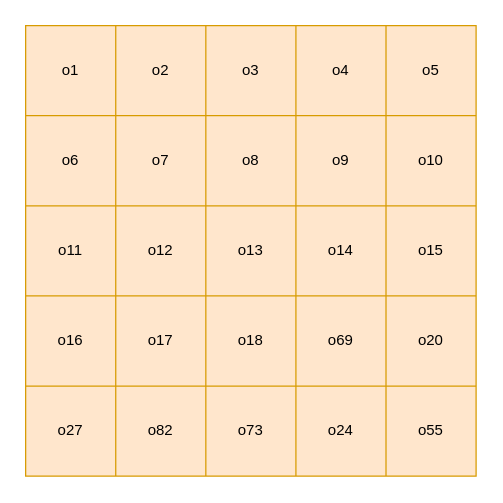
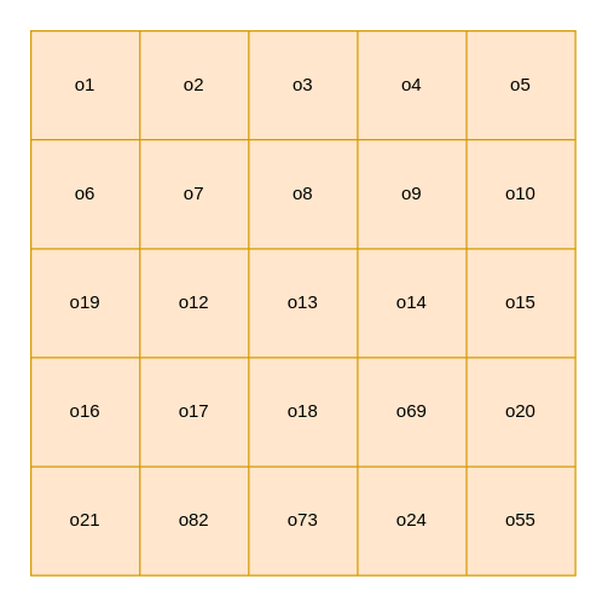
  <mxCell id="0" />
  <mxCell id="1" parent="0" />
  <mxCell id="2" value="" style="shape=table;startSize=0;container=1;collapsible=0;childLayout=tableLayout;fillColor=#ffe6cc;strokeColor=#d79b00;" vertex="1" parent="1"><mxGeometry x="20" y="20" width="360" height="360" as="geometry" /></mxCell>
  <mxCell id="3" value="" style="shape=tableRow;horizontal=0;startSize=0;swimlaneHead=0;swimlaneBody=0;strokeColor=inherit;top=0;left=0;bottom=0;right=0;collapsible=0;dropTarget=0;fillColor=none;points=[[0,0.5],[1,0.5]];portConstraint=eastwest;" vertex="1" parent="2"><mxGeometry width="360" height="72" as="geometry" /></mxCell>
  <mxCell id="4" value="o1" style="shape=partialRectangle;html=1;whiteSpace=wrap;connectable=0;strokeColor=inherit;overflow=hidden;fillColor=none;top=0;left=0;bottom=0;right=0;pointerEvents=1;" vertex="1" parent="3"><mxGeometry width="72" height="72" as="geometry"><mxRectangle width="72" height="72" as="alternateBounds" /></mxGeometry></mxCell>
  <mxCell id="5" value="o2" style="shape=partialRectangle;html=1;whiteSpace=wrap;connectable=0;strokeColor=inherit;overflow=hidden;fillColor=none;top=0;left=0;bottom=0;right=0;pointerEvents=1;" vertex="1" parent="3"><mxGeometry x="72" width="72" height="72" as="geometry"><mxRectangle width="72" height="72" as="alternateBounds" /></mxGeometry></mxCell>
  <mxCell id="6" value="o3" style="shape=partialRectangle;html=1;whiteSpace=wrap;connectable=0;strokeColor=inherit;overflow=hidden;fillColor=none;top=0;left=0;bottom=0;right=0;pointerEvents=1;" vertex="1" parent="3"><mxGeometry x="144" width="72" height="72" as="geometry"><mxRectangle width="72" height="72" as="alternateBounds" /></mxGeometry></mxCell>
  <mxCell id="7" value="o4" style="shape=partialRectangle;html=1;whiteSpace=wrap;connectable=0;strokeColor=inherit;overflow=hidden;fillColor=none;top=0;left=0;bottom=0;right=0;pointerEvents=1;" vertex="1" parent="3"><mxGeometry x="216" width="72" height="72" as="geometry"><mxRectangle width="72" height="72" as="alternateBounds" /></mxGeometry></mxCell>
  <mxCell id="8" value="o5" style="shape=partialRectangle;html=1;whiteSpace=wrap;connectable=0;strokeColor=inherit;overflow=hidden;fillColor=none;top=0;left=0;bottom=0;right=0;pointerEvents=1;" vertex="1" parent="3"><mxGeometry x="288" width="72" height="72" as="geometry"><mxRectangle width="72" height="72" as="alternateBounds" /></mxGeometry></mxCell>
  <mxCell id="9" value="" style="shape=tableRow;horizontal=0;startSize=0;swimlaneHead=0;swimlaneBody=0;strokeColor=inherit;top=0;left=0;bottom=0;right=0;collapsible=0;dropTarget=0;fillColor=none;points=[[0,0.5],[1,0.5]];portConstraint=eastwest;" vertex="1" parent="2"><mxGeometry y="72" width="360" height="72" as="geometry" /></mxCell>
  <mxCell id="10" value="o6" style="shape=partialRectangle;html=1;whiteSpace=wrap;connectable=0;strokeColor=inherit;overflow=hidden;fillColor=none;top=0;left=0;bottom=0;right=0;pointerEvents=1;" vertex="1" parent="9"><mxGeometry width="72" height="72" as="geometry"><mxRectangle width="72" height="72" as="alternateBounds" /></mxGeometry></mxCell>
  <mxCell id="11" value="o7" style="shape=partialRectangle;html=1;whiteSpace=wrap;connectable=0;strokeColor=inherit;overflow=hidden;fillColor=none;top=0;left=0;bottom=0;right=0;pointerEvents=1;" vertex="1" parent="9"><mxGeometry x="72" width="72" height="72" as="geometry"><mxRectangle width="72" height="72" as="alternateBounds" /></mxGeometry></mxCell>
  <mxCell id="12" value="o8" style="shape=partialRectangle;html=1;whiteSpace=wrap;connectable=0;strokeColor=inherit;overflow=hidden;fillColor=none;top=0;left=0;bottom=0;right=0;pointerEvents=1;" vertex="1" parent="9"><mxGeometry x="144" width="72" height="72" as="geometry"><mxRectangle width="72" height="72" as="alternateBounds" /></mxGeometry></mxCell>
  <mxCell id="13" value="o9" style="shape=partialRectangle;html=1;whiteSpace=wrap;connectable=0;strokeColor=inherit;overflow=hidden;fillColor=none;top=0;left=0;bottom=0;right=0;pointerEvents=1;" vertex="1" parent="9"><mxGeometry x="216" width="72" height="72" as="geometry"><mxRectangle width="72" height="72" as="alternateBounds" /></mxGeometry></mxCell>
  <mxCell id="14" value="o10" style="shape=partialRectangle;html=1;whiteSpace=wrap;connectable=0;strokeColor=inherit;overflow=hidden;fillColor=none;top=0;left=0;bottom=0;right=0;pointerEvents=1;" vertex="1" parent="9"><mxGeometry x="288" width="72" height="72" as="geometry"><mxRectangle width="72" height="72" as="alternateBounds" /></mxGeometry></mxCell>
  <mxCell id="15" value="" style="shape=tableRow;horizontal=0;startSize=0;swimlaneHead=0;swimlaneBody=0;strokeColor=inherit;top=0;left=0;bottom=0;right=0;collapsible=0;dropTarget=0;fillColor=none;points=[[0,0.5],[1,0.5]];portConstraint=eastwest;" vertex="1" parent="2"><mxGeometry y="144" width="360" height="72" as="geometry" /></mxCell>
- <mxCell id="16" value="o11" style="shape=partialRectangle;html=1;whiteSpace=wrap;connectable=0;strokeColor=inherit;overflow=hidden;fillColor=none;top=0;left=0;bottom=0;right=0;pointerEvents=1;" vertex="1" parent="15"><mxGeometry width="72" height="72" as="geometry"><mxRectangle width="72" height="72" as="alternateBounds" /></mxGeometry></mxCell>
+ <mxCell id="16" value="o19" style="shape=partialRectangle;html=1;whiteSpace=wrap;connectable=0;strokeColor=inherit;overflow=hidden;fillColor=none;top=0;left=0;bottom=0;right=0;pointerEvents=1;" vertex="1" parent="15"><mxGeometry width="72" height="72" as="geometry"><mxRectangle width="72" height="72" as="alternateBounds" /></mxGeometry></mxCell>
  <mxCell id="17" value="o12" style="shape=partialRectangle;html=1;whiteSpace=wrap;connectable=0;strokeColor=inherit;overflow=hidden;fillColor=none;top=0;left=0;bottom=0;right=0;pointerEvents=1;" vertex="1" parent="15"><mxGeometry x="72" width="72" height="72" as="geometry"><mxRectangle width="72" height="72" as="alternateBounds" /></mxGeometry></mxCell>
  <mxCell id="18" value="o13" style="shape=partialRectangle;html=1;whiteSpace=wrap;connectable=0;strokeColor=inherit;overflow=hidden;fillColor=none;top=0;left=0;bottom=0;right=0;pointerEvents=1;" vertex="1" parent="15"><mxGeometry x="144" width="72" height="72" as="geometry"><mxRectangle width="72" height="72" as="alternateBounds" /></mxGeometry></mxCell>
  <mxCell id="19" value="o14" style="shape=partialRectangle;html=1;whiteSpace=wrap;connectable=0;strokeColor=inherit;overflow=hidden;fillColor=none;top=0;left=0;bottom=0;right=0;pointerEvents=1;" vertex="1" parent="15"><mxGeometry x="216" width="72" height="72" as="geometry"><mxRectangle width="72" height="72" as="alternateBounds" /></mxGeometry></mxCell>
  <mxCell id="20" value="o15" style="shape=partialRectangle;html=1;whiteSpace=wrap;connectable=0;strokeColor=inherit;overflow=hidden;fillColor=none;top=0;left=0;bottom=0;right=0;pointerEvents=1;" vertex="1" parent="15"><mxGeometry x="288" width="72" height="72" as="geometry"><mxRectangle width="72" height="72" as="alternateBounds" /></mxGeometry></mxCell>
  <mxCell id="21" value="" style="shape=tableRow;horizontal=0;startSize=0;swimlaneHead=0;swimlaneBody=0;strokeColor=inherit;top=0;left=0;bottom=0;right=0;collapsible=0;dropTarget=0;fillColor=none;points=[[0,0.5],[1,0.5]];portConstraint=eastwest;" vertex="1" parent="2"><mxGeometry y="216" width="360" height="72" as="geometry" /></mxCell>
  <mxCell id="22" value="o16" style="shape=partialRectangle;html=1;whiteSpace=wrap;connectable=0;strokeColor=inherit;overflow=hidden;fillColor=none;top=0;left=0;bottom=0;right=0;pointerEvents=1;" vertex="1" parent="21"><mxGeometry width="72" height="72" as="geometry"><mxRectangle width="72" height="72" as="alternateBounds" /></mxGeometry></mxCell>
  <mxCell id="23" value="o17" style="shape=partialRectangle;html=1;whiteSpace=wrap;connectable=0;strokeColor=inherit;overflow=hidden;fillColor=none;top=0;left=0;bottom=0;right=0;pointerEvents=1;" vertex="1" parent="21"><mxGeometry x="72" width="72" height="72" as="geometry"><mxRectangle width="72" height="72" as="alternateBounds" /></mxGeometry></mxCell>
  <mxCell id="24" value="o18" style="shape=partialRectangle;html=1;whiteSpace=wrap;connectable=0;strokeColor=inherit;overflow=hidden;fillColor=none;top=0;left=0;bottom=0;right=0;pointerEvents=1;" vertex="1" parent="21"><mxGeometry x="144" width="72" height="72" as="geometry"><mxRectangle width="72" height="72" as="alternateBounds" /></mxGeometry></mxCell>
  <mxCell id="25" value="o69" style="shape=partialRectangle;html=1;whiteSpace=wrap;connectable=0;strokeColor=inherit;overflow=hidden;fillColor=none;top=0;left=0;bottom=0;right=0;pointerEvents=1;" vertex="1" parent="21"><mxGeometry x="216" width="72" height="72" as="geometry"><mxRectangle width="72" height="72" as="alternateBounds" /></mxGeometry></mxCell>
  <mxCell id="26" value="o20" style="shape=partialRectangle;html=1;whiteSpace=wrap;connectable=0;strokeColor=inherit;overflow=hidden;fillColor=none;top=0;left=0;bottom=0;right=0;pointerEvents=1;" vertex="1" parent="21"><mxGeometry x="288" width="72" height="72" as="geometry"><mxRectangle width="72" height="72" as="alternateBounds" /></mxGeometry></mxCell>
  <mxCell id="27" value="" style="shape=tableRow;horizontal=0;startSize=0;swimlaneHead=0;swimlaneBody=0;strokeColor=inherit;top=0;left=0;bottom=0;right=0;collapsible=0;dropTarget=0;fillColor=none;points=[[0,0.5],[1,0.5]];portConstraint=eastwest;" vertex="1" parent="2"><mxGeometry y="288" width="360" height="72" as="geometry" /></mxCell>
- <mxCell id="28" value="o27" style="shape=partialRectangle;html=1;whiteSpace=wrap;connectable=0;strokeColor=inherit;overflow=hidden;fillColor=none;top=0;left=0;bottom=0;right=0;pointerEvents=1;" vertex="1" parent="27"><mxGeometry width="72" height="72" as="geometry"><mxRectangle width="72" height="72" as="alternateBounds" /></mxGeometry></mxCell>
+ <mxCell id="28" value="o21" style="shape=partialRectangle;html=1;whiteSpace=wrap;connectable=0;strokeColor=inherit;overflow=hidden;fillColor=none;top=0;left=0;bottom=0;right=0;pointerEvents=1;" vertex="1" parent="27"><mxGeometry width="72" height="72" as="geometry"><mxRectangle width="72" height="72" as="alternateBounds" /></mxGeometry></mxCell>
  <mxCell id="29" value="o82" style="shape=partialRectangle;html=1;whiteSpace=wrap;connectable=0;strokeColor=inherit;overflow=hidden;fillColor=none;top=0;left=0;bottom=0;right=0;pointerEvents=1;" vertex="1" parent="27"><mxGeometry x="72" width="72" height="72" as="geometry"><mxRectangle width="72" height="72" as="alternateBounds" /></mxGeometry></mxCell>
  <mxCell id="30" value="o73" style="shape=partialRectangle;html=1;whiteSpace=wrap;connectable=0;strokeColor=inherit;overflow=hidden;fillColor=none;top=0;left=0;bottom=0;right=0;pointerEvents=1;" vertex="1" parent="27"><mxGeometry x="144" width="72" height="72" as="geometry"><mxRectangle width="72" height="72" as="alternateBounds" /></mxGeometry></mxCell>
  <mxCell id="31" value="o24" style="shape=partialRectangle;html=1;whiteSpace=wrap;connectable=0;strokeColor=inherit;overflow=hidden;fillColor=none;top=0;left=0;bottom=0;right=0;pointerEvents=1;" vertex="1" parent="27"><mxGeometry x="216" width="72" height="72" as="geometry"><mxRectangle width="72" height="72" as="alternateBounds" /></mxGeometry></mxCell>
  <mxCell id="32" value="o55" style="shape=partialRectangle;html=1;whiteSpace=wrap;connectable=0;strokeColor=inherit;overflow=hidden;fillColor=none;top=0;left=0;bottom=0;right=0;pointerEvents=1;" vertex="1" parent="27"><mxGeometry x="288" width="72" height="72" as="geometry"><mxRectangle width="72" height="72" as="alternateBounds" /></mxGeometry></mxCell>
